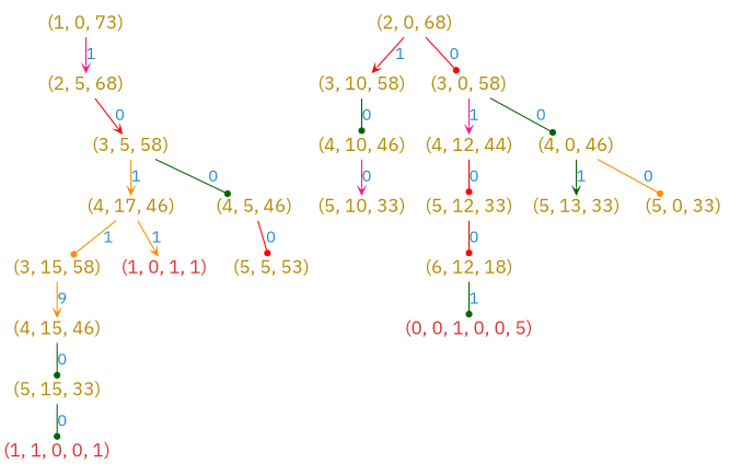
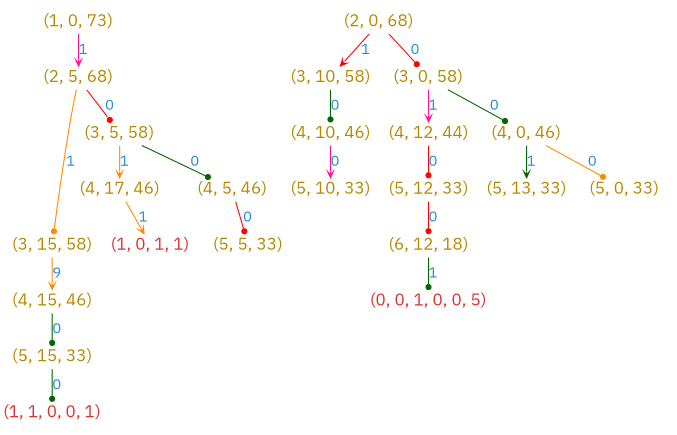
  digraph {
    fontname="IBM Plex Sans"
    nodesep=0.2
    rankdir=TB
    ranksep=0.2
    node [color=purple fixedsize=true fontcolor="#b58900" fontname="IBM Plex Sans" fontsize=16 shape=plaintext]
    edge [arrowhead=dot arrowsize=0.6 color=darkgreen fontcolor="#268bd2" fontname="IBM Plex Sans" fontsize=14]
    "(1, 0, 73)" [height=0.3 width=1.1]
    "(2, 5, 68)" [color=darkorange height=0.3 width=1.1]
    "(3, 15, 58)" [color=teal height=0.3 width=1.1]
    "(3, 5, 58)" [height=0.3 width=1.1]
    "(2, 0, 68)" [height=0.3 width=1.1]
    "(3, 10, 58)" [color=red height=0.3 width=1.1]
    "(3, 0, 58)" [color=red height=0.3 width=1.1]
    "(4, 15, 46)" [color=darkorange height=0.3 width=1.1]
    "(4, 17, 46)" [height=0.3 width=1.1]
    "(4, 5, 46)" [color=red height=0.3 width=1.1]
    "(4, 10, 46)" [color=red height=0.3 width=1.1]
    n12 [height=0.3 label="(4, 12, 44)" width=1.1]
    "(4, 0, 46)" [color=darkorange height=0.3 width=1.1]
    "(5, 15, 33)" [color=darkorange height=0.3 width=1.1]
    "(1, 0, 1, 1)" [color=teal fontcolor="#dc322f" height=0.3 width=1.1]
-   "(5, 5, 33)" [height=0.3 width=1.1 label="(5, 5, 53)"]
+   "(5, 5, 33)" [height=0.3 width=1.1]
    "(1, 1, 0, 0, 1)" [fontcolor="#dc322f" height=0.3 width=1.1]
    "(5, 10, 33)" [color=darkorange height=0.3 width=1.1]
    "(5, 12, 33)" [color=red height=0.3 width=1.1]
    "(5, 13, 33)" [height=0.3 width=1.1]
    "(5, 0, 33)" [color=red height=0.3 width=1.1]
    "(6, 12, 18)" [height=0.3 width=1.1]
    n23 [color=red fontcolor="#dc322f" height=0.3 label="(0, 0, 1, 0, 0, 5)" width=1.1]
    "(1, 0, 73)" -> "(2, 5, 68)" [arrowhead=vee color=deeppink label=1]
-   "(4, 17, 46)" -> "(3, 15, 58)" [color=darkorange label=1]
-   "(2, 5, 68)" -> "(3, 5, 58)" [arrowhead=vee color=red label=0]
+   "(2, 5, 68)" -> "(3, 15, 58)" [color=darkorange label=1]
+   "(2, 5, 68)" -> "(3, 5, 58)" [color=red label=0]
    "(3, 15, 58)" -> "(4, 15, 46)" [arrowhead=vee color=darkorange label=9]
    "(3, 5, 58)" -> "(4, 17, 46)" [arrowhead=vee color=darkorange label=1]
    "(3, 5, 58)" -> "(4, 5, 46)" [label=0]
    "(2, 0, 68)" -> "(3, 10, 58)" [arrowhead=vee color=red label=1]
    "(2, 0, 68)" -> "(3, 0, 58)" [color=red label=0]
    "(3, 10, 58)" -> "(4, 10, 46)" [label=0]
    "(3, 0, 58)" -> n12 [arrowhead=vee color=deeppink label=1]
    "(3, 0, 58)" -> "(4, 0, 46)" [label=0]
    "(4, 15, 46)" -> "(5, 15, 33)" [label=0]
    "(4, 17, 46)" -> "(1, 0, 1, 1)" [arrowhead=vee color=darkorange label=1]
    "(4, 5, 46)" -> "(5, 5, 33)" [color=red label=0]
    "(4, 10, 46)" -> "(5, 10, 33)" [arrowhead=vee color=deeppink label=0]
    n12 -> "(5, 12, 33)" [color=red label=0]
    "(4, 0, 46)" -> "(5, 13, 33)" [arrowhead=vee label=1]
    "(4, 0, 46)" -> "(5, 0, 33)" [color=darkorange label=0]
    "(5, 15, 33)" -> "(1, 1, 0, 0, 1)" [label=0]
    "(5, 12, 33)" -> "(6, 12, 18)" [color=red label=0]
    "(6, 12, 18)" -> n23 [label=1]
  }
